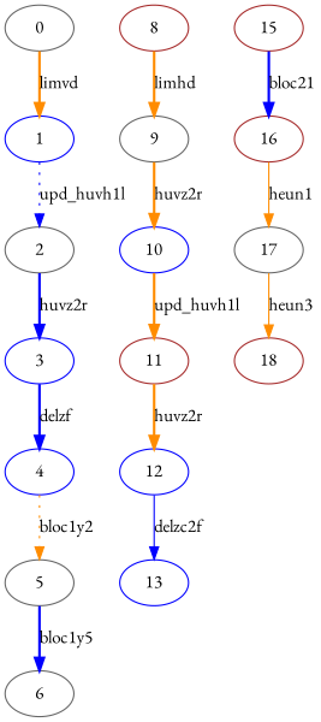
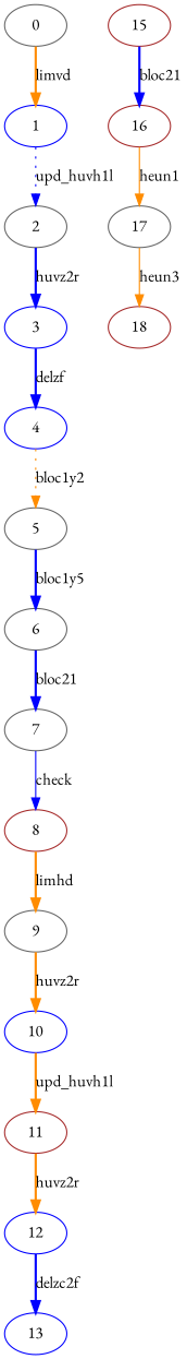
  digraph {
    fontname="EB Garamond"
    node [color=gray40 fontname="EB Garamond"]
    edge [color=blue fontname="EB Garamond" style=bold]
    1 [color=blue]
    0
    2
    3 [color=blue]
    4 [color=blue]
    5
    6
+   7
    8 [color=brown]
    9
    10 [color=blue]
    11 [color=brown]
    12 [color=blue]
    13 [color=blue]
    15 [color=brown]
    16 [color=brown]
    17
    18 [color=brown]
    1 -> 2 [label=upd_huvh1l style=dotted]
    0 -> 1 [color=darkorange label=limvd]
    2 -> 3 [label=huvz2r]
    3 -> 4 [label=delzf]
    4 -> 5 [color=darkorange label=bloc1y2 style=dotted]
    5 -> 6 [label=bloc1y5]
+   6 -> 7 [label=bloc21]
+   7 -> 8 [label=check style=solid]
    8 -> 9 [color=darkorange label=limhd]
    9 -> 10 [color=darkorange label=huvz2r]
    10 -> 11 [color=darkorange label=upd_huvh1l]
    11 -> 12 [color=darkorange label=huvz2r]
-   12 -> 13 [label=delzc2f style=solid]
+   12 -> 13 [label=delzc2f]
    15 -> 16 [label=bloc21]
    16 -> 17 [color=darkorange label=heun1 style=solid]
    17 -> 18 [color=darkorange label=heun3 style=solid]
  }
